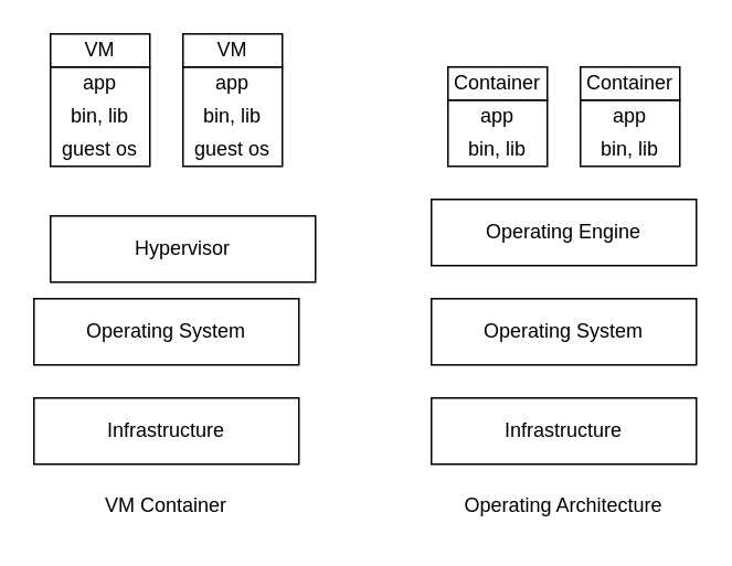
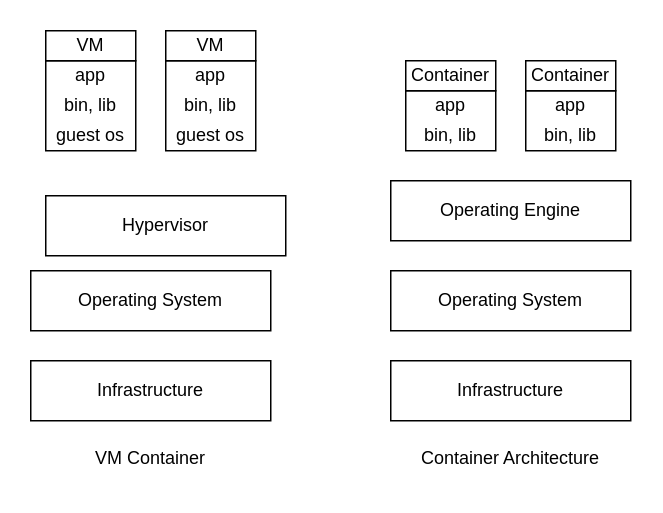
  <mxCell id="0" />
  <mxCell id="1" parent="0" />
  <mxCell id="2" value="&lt;span&gt;Infrastructure&lt;/span&gt;" style="rounded=0;whiteSpace=wrap;html=1;" vertex="1" parent="1"><mxGeometry x="20" y="240" width="160" height="40" as="geometry" /></mxCell>
  <mxCell id="3" value="&lt;span&gt;Operating System&lt;/span&gt;" style="rounded=0;whiteSpace=wrap;html=1;" vertex="1" parent="1"><mxGeometry x="20" y="180" width="160" height="40" as="geometry" /></mxCell>
  <mxCell id="4" value="Hypervisor" style="rounded=0;whiteSpace=wrap;html=1;" vertex="1" parent="1"><mxGeometry x="30" y="130" width="160" height="40" as="geometry" /></mxCell>
  <mxCell id="5" value="&lt;span&gt;Infrastructure&lt;/span&gt;" style="rounded=0;whiteSpace=wrap;html=1;" vertex="1" parent="1"><mxGeometry x="260" y="240" width="160" height="40" as="geometry" /></mxCell>
  <mxCell id="6" value="" style="rounded=0;whiteSpace=wrap;html=1;" vertex="1" parent="1"><mxGeometry x="260" y="180" width="160" height="40" as="geometry" /></mxCell>
  <mxCell id="7" value="Operating System" style="text;html=1;strokeColor=none;fillColor=none;align=center;verticalAlign=middle;whiteSpace=wrap;rounded=0;" vertex="1" parent="1"><mxGeometry x="270" y="185" width="140" height="30" as="geometry" /></mxCell>
  <mxCell id="8" value="&lt;span&gt;Operating Engine&lt;/span&gt;" style="rounded=0;whiteSpace=wrap;html=1;" vertex="1" parent="1"><mxGeometry x="260" y="120" width="160" height="40" as="geometry" /></mxCell>
  <mxCell id="9" value="" style="rounded=0;whiteSpace=wrap;html=1;" vertex="1" parent="1"><mxGeometry x="30" y="40" width="60" height="60" as="geometry" /></mxCell>
  <mxCell id="10" value="app" style="text;html=1;strokeColor=none;fillColor=none;align=center;verticalAlign=middle;whiteSpace=wrap;rounded=0;" vertex="1" parent="1"><mxGeometry x="30" y="40" width="60" height="20" as="geometry" /></mxCell>
  <mxCell id="11" value="bin, lib" style="text;html=1;strokeColor=none;fillColor=none;align=center;verticalAlign=middle;whiteSpace=wrap;rounded=0;" vertex="1" parent="1"><mxGeometry x="30" y="60" width="60" height="20" as="geometry" /></mxCell>
  <mxCell id="12" value="guest os" style="text;html=1;strokeColor=none;fillColor=none;align=center;verticalAlign=middle;whiteSpace=wrap;rounded=0;" vertex="1" parent="1"><mxGeometry x="30" y="80" width="60" height="20" as="geometry" /></mxCell>
  <mxCell id="13" value="VM" style="rounded=0;whiteSpace=wrap;html=1;" vertex="1" parent="1"><mxGeometry x="30" y="20" width="60" height="20" as="geometry" /></mxCell>
  <mxCell id="14" value="" style="rounded=0;whiteSpace=wrap;html=1;" vertex="1" parent="1"><mxGeometry x="110" y="40" width="60" height="60" as="geometry" /></mxCell>
  <mxCell id="15" value="app" style="text;html=1;strokeColor=none;fillColor=none;align=center;verticalAlign=middle;whiteSpace=wrap;rounded=0;" vertex="1" parent="1"><mxGeometry x="110" y="40" width="60" height="20" as="geometry" /></mxCell>
  <mxCell id="16" value="bin, lib" style="text;html=1;strokeColor=none;fillColor=none;align=center;verticalAlign=middle;whiteSpace=wrap;rounded=0;" vertex="1" parent="1"><mxGeometry x="110" y="60" width="60" height="20" as="geometry" /></mxCell>
  <mxCell id="17" value="guest os" style="text;html=1;strokeColor=none;fillColor=none;align=center;verticalAlign=middle;whiteSpace=wrap;rounded=0;" vertex="1" parent="1"><mxGeometry x="110" y="80" width="60" height="20" as="geometry" /></mxCell>
  <mxCell id="18" value="VM" style="rounded=0;whiteSpace=wrap;html=1;" vertex="1" parent="1"><mxGeometry x="110" y="20" width="60" height="20" as="geometry" /></mxCell>
  <mxCell id="19" value="" style="rounded=0;whiteSpace=wrap;html=1;" vertex="1" parent="1"><mxGeometry x="270" y="60" width="60" height="40" as="geometry" /></mxCell>
  <mxCell id="20" value="app" style="text;html=1;strokeColor=none;fillColor=none;align=center;verticalAlign=middle;whiteSpace=wrap;rounded=0;" vertex="1" parent="1"><mxGeometry x="270" y="60" width="60" height="20" as="geometry" /></mxCell>
  <mxCell id="21" value="bin, lib" style="text;html=1;strokeColor=none;fillColor=none;align=center;verticalAlign=middle;whiteSpace=wrap;rounded=0;" vertex="1" parent="1"><mxGeometry x="270" y="80" width="60" height="20" as="geometry" /></mxCell>
  <mxCell id="22" value="Container" style="rounded=0;whiteSpace=wrap;html=1;" vertex="1" parent="1"><mxGeometry x="270" y="40" width="60" height="20" as="geometry" /></mxCell>
  <mxCell id="23" value="" style="rounded=0;whiteSpace=wrap;html=1;" vertex="1" parent="1"><mxGeometry x="350" y="60" width="60" height="40" as="geometry" /></mxCell>
  <mxCell id="24" value="app" style="text;html=1;strokeColor=none;fillColor=none;align=center;verticalAlign=middle;whiteSpace=wrap;rounded=0;" vertex="1" parent="1"><mxGeometry x="350" y="60" width="60" height="20" as="geometry" /></mxCell>
  <mxCell id="25" value="bin, lib" style="text;html=1;strokeColor=none;fillColor=none;align=center;verticalAlign=middle;whiteSpace=wrap;rounded=0;" vertex="1" parent="1"><mxGeometry x="350" y="80" width="60" height="20" as="geometry" /></mxCell>
  <mxCell id="26" value="Container" style="rounded=0;whiteSpace=wrap;html=1;" vertex="1" parent="1"><mxGeometry x="350" y="40" width="60" height="20" as="geometry" /></mxCell>
  <mxCell id="27" value="VM Container" style="text;html=1;strokeColor=none;fillColor=none;align=center;verticalAlign=middle;whiteSpace=wrap;rounded=0;" vertex="1" parent="1"><mxGeometry x="50" y="290" width="100" height="30" as="geometry" /></mxCell>
- <mxCell id="28" value="Operating Architecture" style="text;html=1;strokeColor=none;fillColor=none;align=center;verticalAlign=middle;whiteSpace=wrap;rounded=0;" vertex="1" parent="1"><mxGeometry x="275" y="290" width="130" height="30" as="geometry" /></mxCell>
+ <mxCell id="28" value="Container Architecture" style="text;html=1;strokeColor=none;fillColor=none;align=center;verticalAlign=middle;whiteSpace=wrap;rounded=0;" vertex="1" parent="1"><mxGeometry x="275" y="290" width="130" height="30" as="geometry" /></mxCell>
